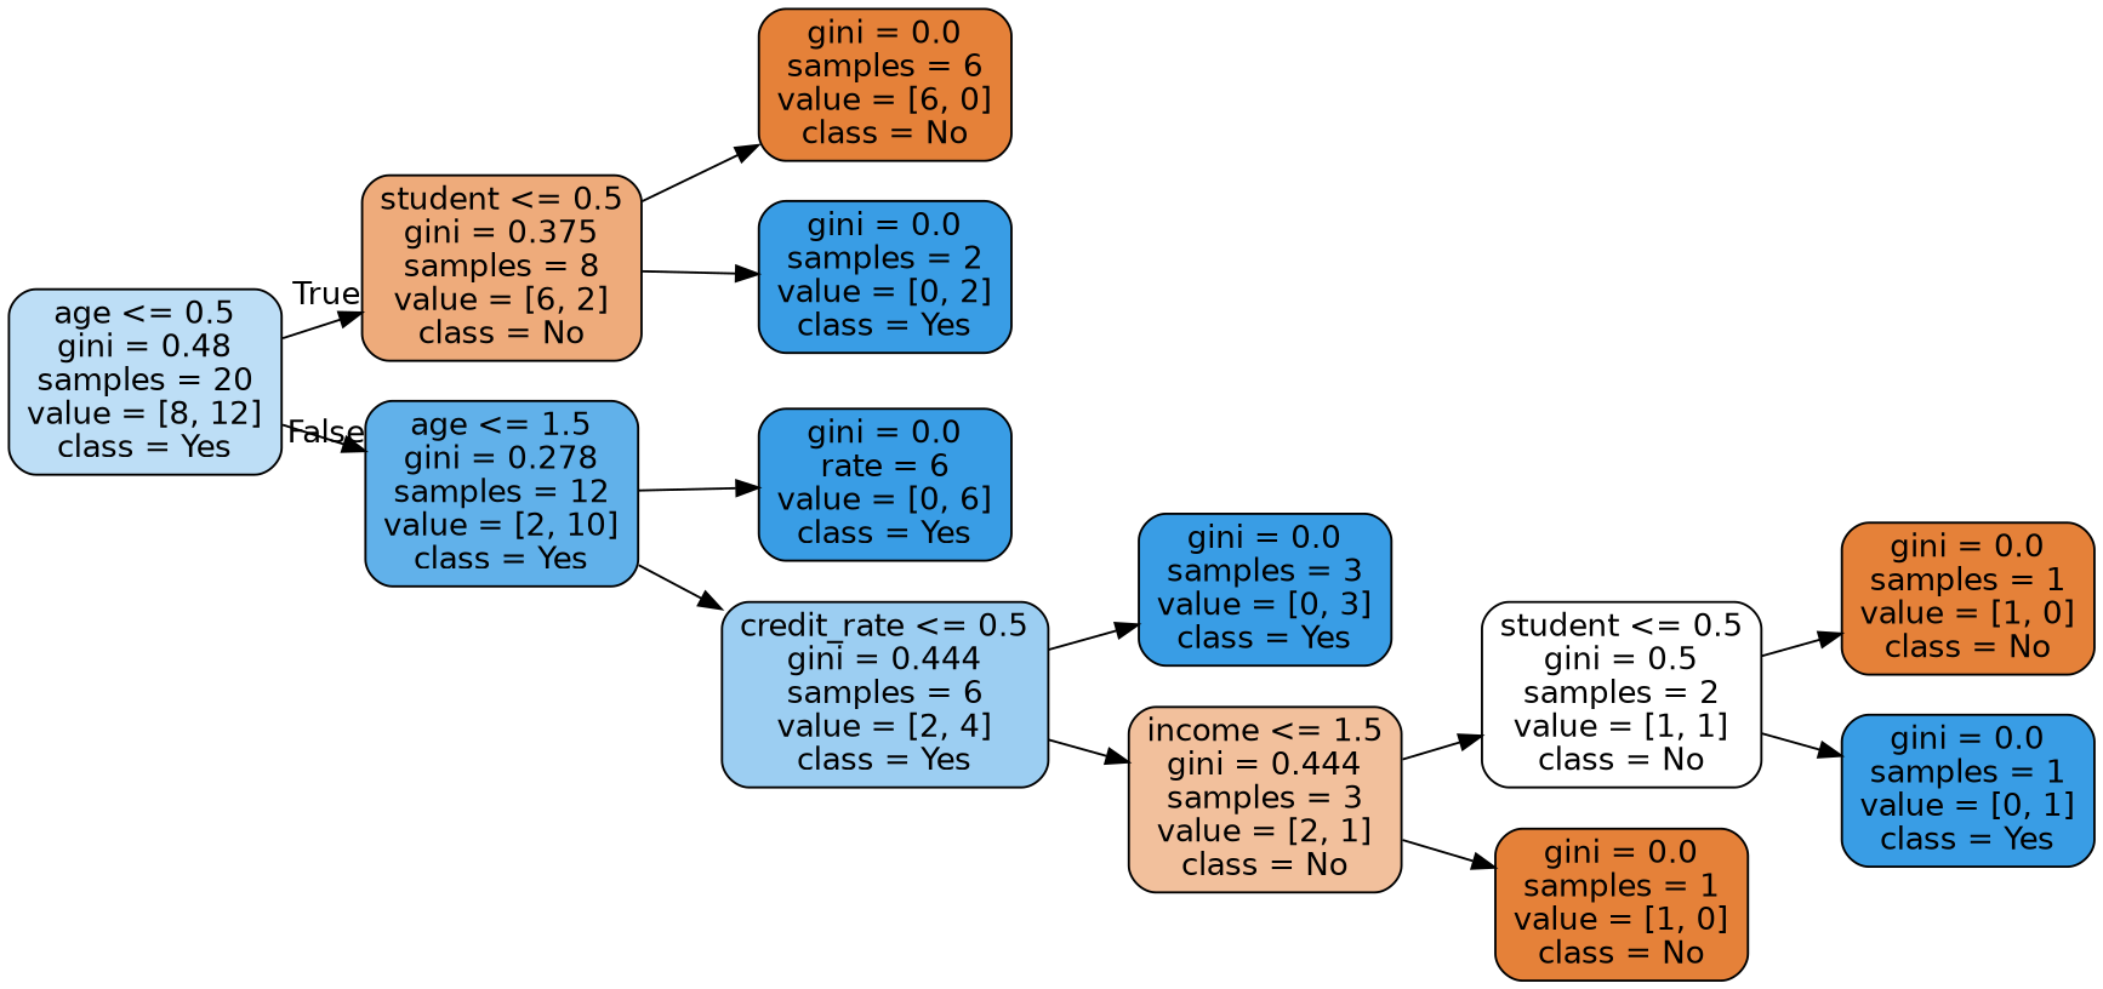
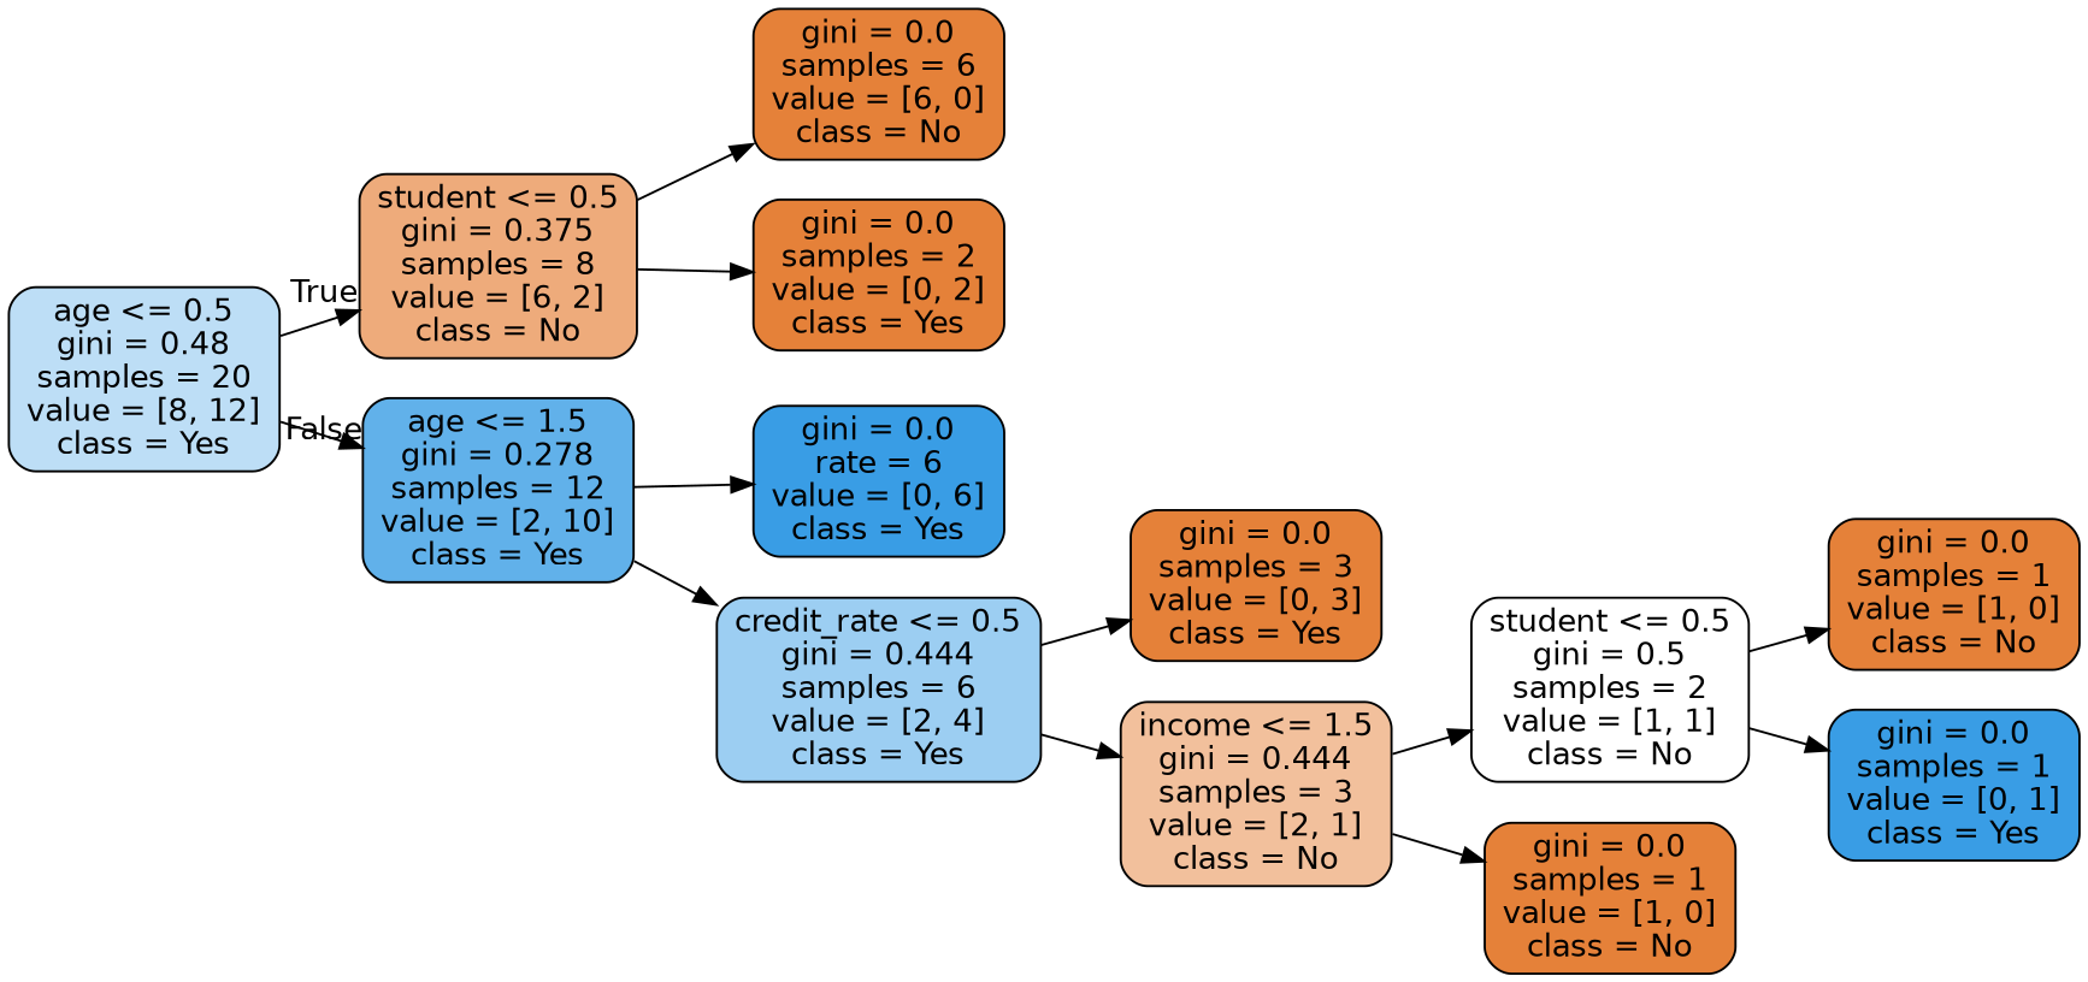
  digraph {
    rankdir=LR
    node [color=black fillcolor="#399de5" fontname=helvetica shape=box style="filled, rounded"]
    edge [fontname=helvetica]
    n1 [fillcolor="#bddef6" label="age <= 0.5\ngini = 0.48\nsamples = 20\nvalue = [8, 12]\nclass = Yes"]
    n2 [fillcolor="#eeab7b" label="student <= 0.5\ngini = 0.375\nsamples = 8\nvalue = [6, 2]\nclass = No"]
    n3 [fillcolor="#61b1ea" label="age <= 1.5\ngini = 0.278\nsamples = 12\nvalue = [2, 10]\nclass = Yes"]
    n4 [fillcolor="#e58139" label="gini = 0.0\nsamples = 6\nvalue = [6, 0]\nclass = No"]
-   n5 [label="gini = 0.0\nsamples = 2\nvalue = [0, 2]\nclass = Yes"]
+   n5 [fillcolor="#e58139" label="gini = 0.0\nsamples = 2\nvalue = [0, 2]\nclass = Yes"]
    n6 [label="gini = 0.0\nrate = 6\nvalue = [0, 6]\nclass = Yes"]
    n7 [fillcolor="#9ccef2" label="credit_rate <= 0.5\ngini = 0.444\nsamples = 6\nvalue = [2, 4]\nclass = Yes"]
-   n8 [label="gini = 0.0\nsamples = 3\nvalue = [0, 3]\nclass = Yes"]
+   n8 [fillcolor="#e58139" label="gini = 0.0\nsamples = 3\nvalue = [0, 3]\nclass = Yes"]
    n9 [fillcolor="#f2c09c" label="income <= 1.5\ngini = 0.444\nsamples = 3\nvalue = [2, 1]\nclass = No"]
    n10 [fillcolor="#ffffff" label="student <= 0.5\ngini = 0.5\nsamples = 2\nvalue = [1, 1]\nclass = No"]
    n11 [fillcolor="#e58139" label="gini = 0.0\nsamples = 1\nvalue = [1, 0]\nclass = No"]
    n12 [fillcolor="#e58139" label="gini = 0.0\nsamples = 1\nvalue = [1, 0]\nclass = No"]
    n13 [label="gini = 0.0\nsamples = 1\nvalue = [0, 1]\nclass = Yes"]
    n1 -> n2 [headlabel=True labelangle=45 labeldistance=2.5]
    n1 -> n3 [headlabel=False labelangle=-45 labeldistance=2.5]
    n2 -> n4
    n2 -> n5
    n3 -> n6
    n3 -> n7
    n7 -> n8
    n7 -> n9
    n9 -> n10
    n9 -> n11
    n10 -> n12
    n10 -> n13
  }
